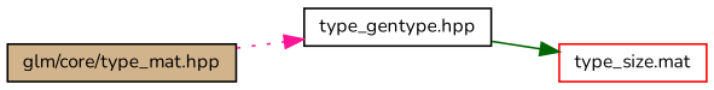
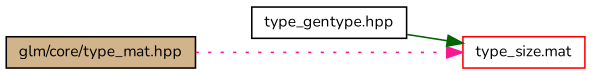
  digraph {
    fontname=Nunito
    rankdir=LR
    node [color=black fillcolor=white fontname=Nunito fontsize=10 shape=record style=filled]
    edge [fontname=Nunito fontsize=10 labelfontname=FreeSans labelfontsize=10]
    n1 [fillcolor=tan fontcolor=black height=0.2 label="glm/core/type_mat.hpp" width=0.4]
    n2 [height=0.2 label="type_gentype.hpp" width=0.4]
    n3 [color=red height=0.2 label="type_size.mat" width=0.4]
-   n1 -> n2 [color=deeppink style=dotted]
+   n1 -> n3 [color=deeppink style=dotted]
    n2 -> n3 [color=darkgreen style=solid]
  }
